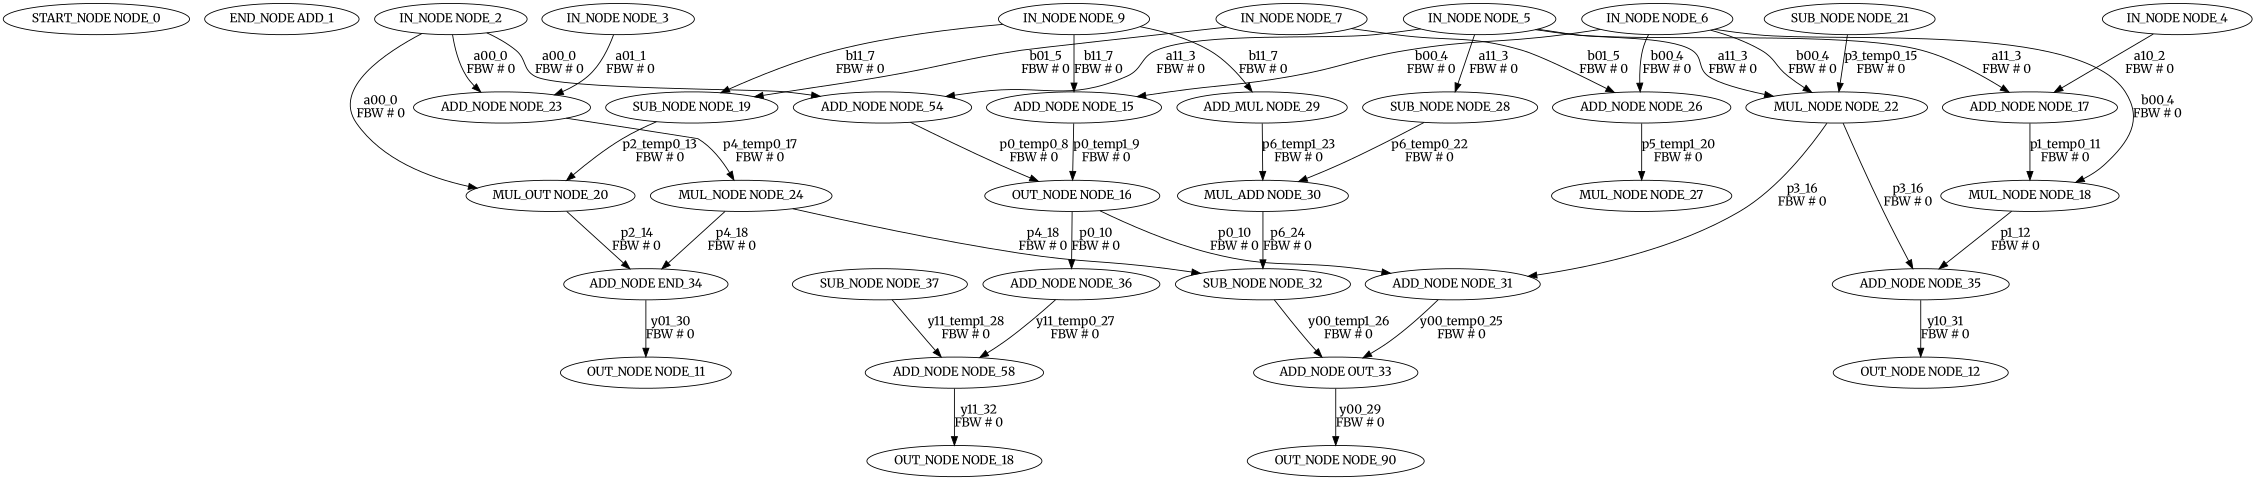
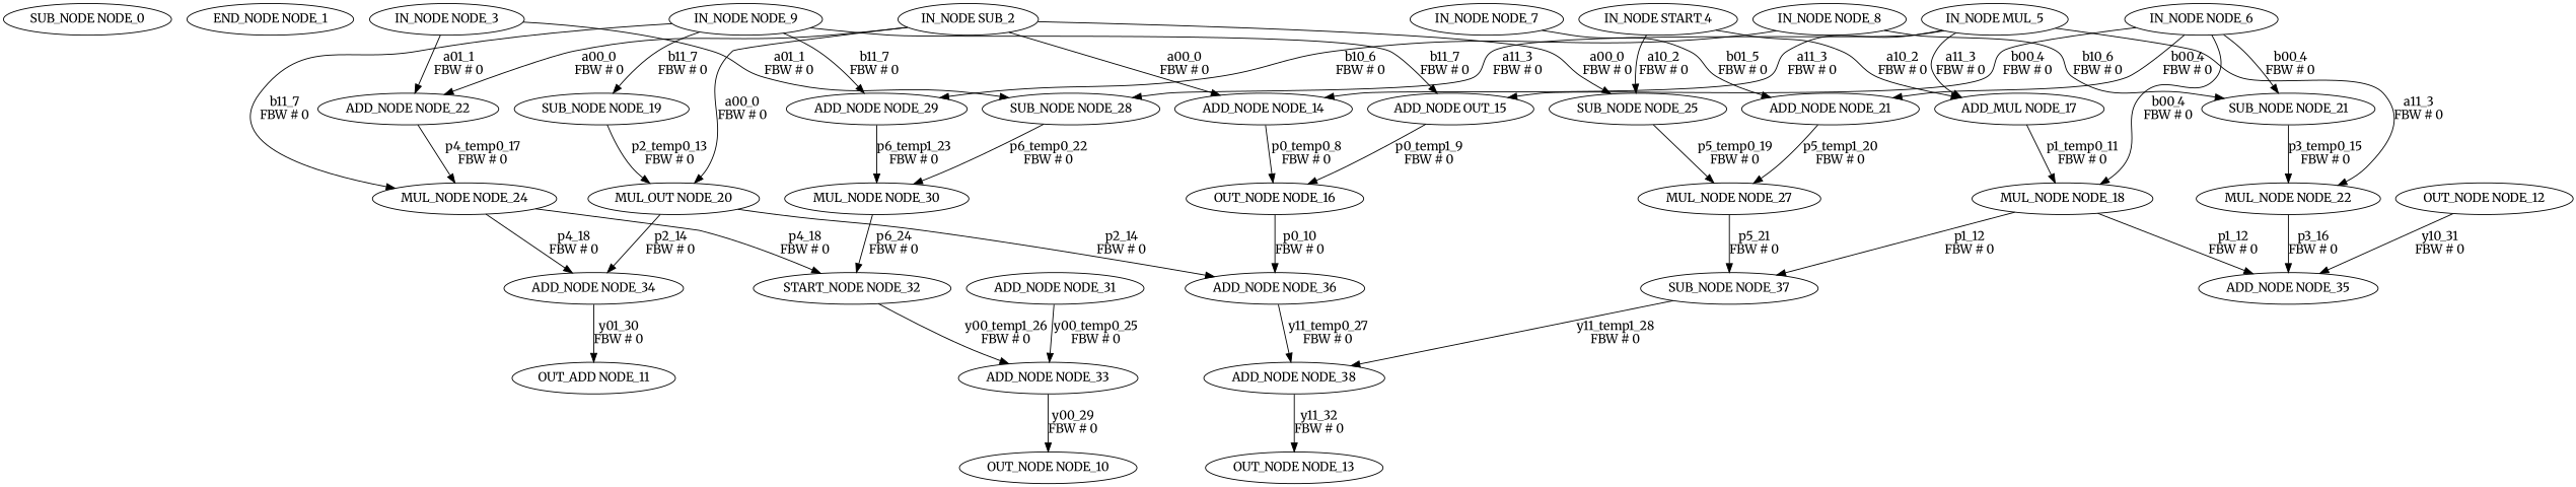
  digraph {
    fontname=Merriweather
    node [fontname=Merriweather]
    edge [fontname=Merriweather]
-   n1 [label="START_NODE NODE_0"]
-   n2 [label="END_NODE ADD_1"]
-   n3 [label="IN_NODE NODE_2"]
-   n4 [label="ADD_NODE NODE_54"]
+   n1 [label="SUB_NODE NODE_0"]
+   n2 [label="END_NODE NODE_1"]
+   n3 [label="IN_NODE SUB_2"]
+   n4 [label="ADD_NODE NODE_14"]
    n5 [label="MUL_OUT NODE_20"]
-   n6 [label="ADD_NODE NODE_23"]
+   n6 [label="ADD_NODE NODE_22"]
+   n7 [label="SUB_NODE NODE_25"]
    n8 [label="OUT_NODE NODE_16"]
-   n9 [label="ADD_NODE END_34"]
+   n9 [label="ADD_NODE NODE_34"]
    n10 [label="ADD_NODE NODE_36"]
    n11 [label="MUL_NODE NODE_24"]
    n12 [label="MUL_NODE NODE_27"]
    n13 [label="IN_NODE NODE_3"]
    n14 [label="SUB_NODE NODE_28"]
-   n15 [label="MUL_ADD NODE_30"]
-   n16 [label="IN_NODE NODE_4"]
-   n17 [label="ADD_NODE NODE_17"]
+   n15 [label="MUL_NODE NODE_30"]
+   n16 [label="IN_NODE START_4"]
+   n17 [label="ADD_MUL NODE_17"]
    n18 [label="MUL_NODE NODE_18"]
-   n19 [label="IN_NODE NODE_5"]
+   n19 [label="IN_NODE MUL_5"]
    n20 [label="MUL_NODE NODE_22"]
    n21 [label="ADD_NODE NODE_35"]
    n22 [label="ADD_NODE NODE_31"]
    n23 [label="IN_NODE NODE_6"]
-   n24 [label="ADD_NODE NODE_15"]
+   n24 [label="ADD_NODE OUT_15"]
    n25 [label="SUB_NODE NODE_21"]
-   n26 [label="ADD_NODE NODE_26"]
+   n26 [label="ADD_NODE NODE_21"]
    n27 [label="SUB_NODE NODE_37"]
    n28 [label="IN_NODE NODE_7"]
    n29 [label="SUB_NODE NODE_19"]
-   n31 [label="ADD_MUL NODE_29"]
+   n30 [label="IN_NODE NODE_8"]
+   n31 [label="ADD_NODE NODE_29"]
    n32 [label="IN_NODE NODE_9"]
-   n33 [label="SUB_NODE NODE_32"]
-   n34 [label="OUT_NODE NODE_90"]
-   n35 [label="ADD_NODE OUT_33"]
-   n36 [label="OUT_NODE NODE_11"]
+   n33 [label="START_NODE NODE_32"]
+   n34 [label="OUT_NODE NODE_10"]
+   n35 [label="ADD_NODE NODE_33"]
+   n36 [label="OUT_ADD NODE_11"]
    n37 [label="OUT_NODE NODE_12"]
-   n38 [label="OUT_NODE NODE_18"]
-   n39 [label="ADD_NODE NODE_58"]
+   n38 [label="OUT_NODE NODE_13"]
+   n39 [label="ADD_NODE NODE_38"]
    n3 -> n4 [label="a00_0\nFBW # 0"]
    n3 -> n5 [label="a00_0\nFBW # 0"]
    n3 -> n6 [label="a00_0\nFBW # 0"]
+   n3 -> n7 [label="a00_0\nFBW # 0"]
    n4 -> n8 [label="p0_temp0_8\nFBW # 0"]
    n5 -> n9 [label="p2_14\nFBW # 0"]
+   n5 -> n10 [label="p2_14\nFBW # 0"]
    n6 -> n11 [label="p4_temp0_17\nFBW # 0"]
+   n7 -> n12 [label="p5_temp0_19\nFBW # 0"]
    n8 -> n10 [label="p0_10\nFBW # 0"]
-   n8 -> n22 [label="p0_10\nFBW # 0"]
    n9 -> n36 [label="y01_30\nFBW # 0"]
    n10 -> n39 [label="y11_temp0_27\nFBW # 0"]
    n11 -> n9 [label="p4_18\nFBW # 0"]
    n11 -> n33 [label="p4_18\nFBW # 0"]
+   n12 -> n27 [label="p5_21\nFBW # 0"]
    n13 -> n6 [label="a01_1\nFBW # 0"]
+   n13 -> n14 [label="a01_1\nFBW # 0"]
    n14 -> n15 [label="p6_temp0_22\nFBW # 0"]
    n15 -> n33 [label="p6_24\nFBW # 0"]
+   n16 -> n7 [label="a10_2\nFBW # 0"]
    n16 -> n17 [label="a10_2\nFBW # 0"]
    n17 -> n18 [label="p1_temp0_11\nFBW # 0"]
    n18 -> n21 [label="p1_12\nFBW # 0"]
+   n18 -> n27 [label="p1_12\nFBW # 0"]
    n19 -> n4 [label="a11_3\nFBW # 0"]
    n19 -> n14 [label="a11_3\nFBW # 0"]
    n19 -> n17 [label="a11_3\nFBW # 0"]
    n19 -> n20 [label="a11_3\nFBW # 0"]
    n20 -> n21 [label="p3_16\nFBW # 0"]
-   n20 -> n22 [label="p3_16\nFBW # 0"]
-   n21 -> n37 [label="y10_31\nFBW # 0"]
+   n37 -> n21 [label="y10_31\nFBW # 0"]
    n22 -> n35 [label="y00_temp0_25\nFBW # 0"]
    n23 -> n18 [label="b00_4\nFBW # 0"]
    n23 -> n24 [label="b00_4\nFBW # 0"]
-   n23 -> n20 [label="b00_4\nFBW # 0"]
+   n23 -> n25 [label="b00_4\nFBW # 0"]
    n23 -> n26 [label="b00_4\nFBW # 0"]
    n24 -> n8 [label="p0_temp1_9\nFBW # 0"]
    n25 -> n20 [label="p3_temp0_15\nFBW # 0"]
    n26 -> n12 [label="p5_temp1_20\nFBW # 0"]
    n27 -> n39 [label="y11_temp1_28\nFBW # 0"]
    n28 -> n26 [label="b01_5\nFBW # 0"]
-   n28 -> n29 [label="b01_5\nFBW # 0"]
    n29 -> n5 [label="p2_temp0_13\nFBW # 0"]
+   n30 -> n25 [label="b10_6\nFBW # 0"]
+   n30 -> n31 [label="b10_6\nFBW # 0"]
    n31 -> n15 [label="p6_temp1_23\nFBW # 0"]
+   n32 -> n11 [label="b11_7\nFBW # 0"]
    n32 -> n24 [label="b11_7\nFBW # 0"]
    n32 -> n29 [label="b11_7\nFBW # 0"]
    n32 -> n31 [label="b11_7\nFBW # 0"]
    n33 -> n35 [label="y00_temp1_26\nFBW # 0"]
    n35 -> n34 [label="y00_29\nFBW # 0"]
    n39 -> n38 [label="y11_32\nFBW # 0"]
  }
